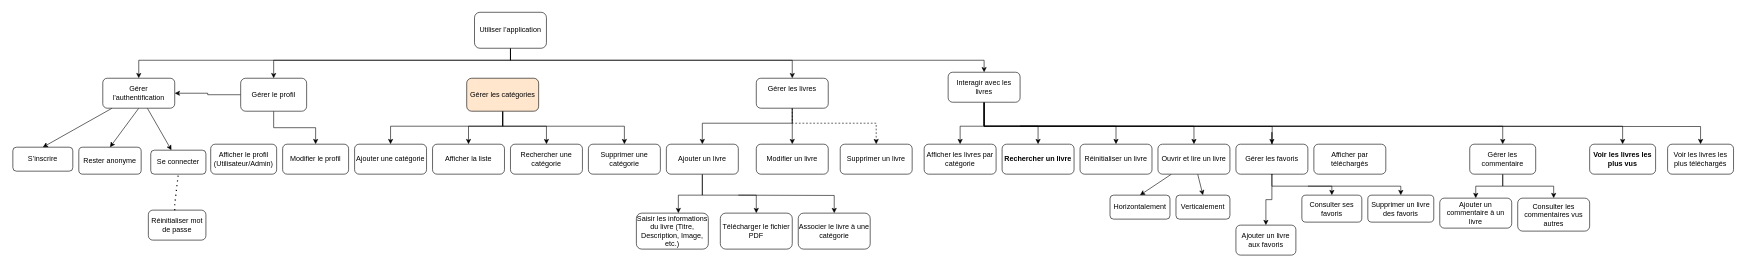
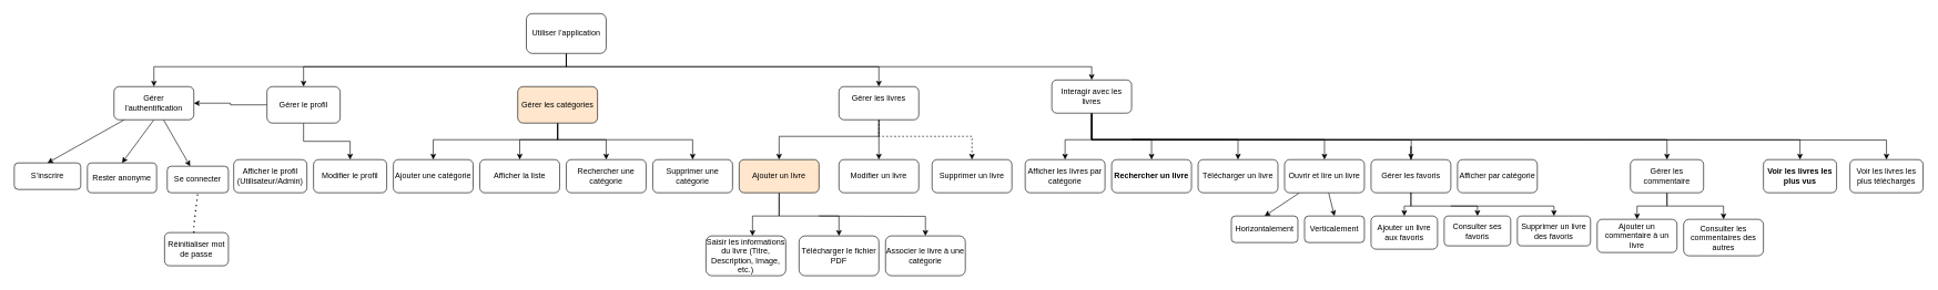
  <mxCell id="0" />
  <mxCell id="1" parent="0" />
  <mxCell id="2" style="edgeStyle=orthogonalEdgeStyle;rounded=0;orthogonalLoop=1;jettySize=auto;html=1;exitX=0.5;exitY=1;exitDx=0;exitDy=0;entryX=0.5;entryY=0;entryDx=0;entryDy=0;" parent="1" source="5" target="9" edge="1"><mxGeometry relative="1" as="geometry"><Array as="points"><mxPoint x="1320" y="205" /><mxPoint x="1170" y="205" /></Array></mxGeometry></mxCell>
  <mxCell id="3" style="edgeStyle=orthogonalEdgeStyle;rounded=0;orthogonalLoop=1;jettySize=auto;html=1;" parent="1" source="5" target="21" edge="1"><mxGeometry relative="1" as="geometry" /></mxCell>
  <mxCell id="4" style="edgeStyle=orthogonalEdgeStyle;rounded=0;orthogonalLoop=1;jettySize=auto;html=1;dashed=1;" parent="1" source="5" target="20" edge="1"><mxGeometry relative="1" as="geometry"><Array as="points"><mxPoint x="1320" y="205" /><mxPoint x="1460" y="205" /></Array></mxGeometry></mxCell>
  <mxCell id="5" value="&#10;Gérer les livres&#10;&#10;" style="rounded=1;whiteSpace=wrap;html=1;" parent="1" vertex="1"><mxGeometry x="1260" y="130" width="120" height="50" as="geometry" /></mxCell>
  <mxCell id="6" style="edgeStyle=orthogonalEdgeStyle;rounded=0;orthogonalLoop=1;jettySize=auto;html=1;entryX=0.5;entryY=0;entryDx=0;entryDy=0;" parent="1" source="9" edge="1"><mxGeometry relative="1" as="geometry"><mxPoint x="1130" y="355" as="targetPoint" /><Array as="points"><mxPoint x="1170" y="325" /><mxPoint x="1130" y="325" /></Array></mxGeometry></mxCell>
  <mxCell id="7" style="edgeStyle=orthogonalEdgeStyle;rounded=0;orthogonalLoop=1;jettySize=auto;html=1;entryX=0.5;entryY=0;entryDx=0;entryDy=0;" parent="1" source="9" target="10" edge="1"><mxGeometry relative="1" as="geometry"><Array as="points"><mxPoint x="1170" y="325" /><mxPoint x="1260" y="325" /></Array></mxGeometry></mxCell>
  <mxCell id="8" style="edgeStyle=orthogonalEdgeStyle;rounded=0;orthogonalLoop=1;jettySize=auto;html=1;entryX=0.5;entryY=0;entryDx=0;entryDy=0;" parent="1" target="24" edge="1"><mxGeometry relative="1" as="geometry"><mxPoint x="1230" y="325" as="sourcePoint" /><mxPoint x="1390" y="405" as="targetPoint" /></mxGeometry></mxCell>
- <mxCell id="9" value="Ajouter un livre" style="rounded=1;whiteSpace=wrap;html=1;" parent="1" vertex="1"><mxGeometry x="1110" y="240" width="120" height="50" as="geometry" /></mxCell>
+ <mxCell id="9" value="Ajouter un livre" style="rounded=1;whiteSpace=wrap;html=1;fillColor=#ffe6cc;" parent="1" vertex="1"><mxGeometry x="1110" y="240" width="120" height="50" as="geometry" /></mxCell>
  <mxCell id="10" value="Télécharger le fichier PDF" style="rounded=1;whiteSpace=wrap;html=1;" parent="1" vertex="1"><mxGeometry x="1200" y="355" width="120" height="60" as="geometry" /></mxCell>
  <mxCell id="11" style="edgeStyle=orthogonalEdgeStyle;rounded=0;orthogonalLoop=1;jettySize=auto;html=1;entryX=0.5;entryY=0;entryDx=0;entryDy=0;" edge="1" parent="1" source="19" target="23"><mxGeometry relative="1" as="geometry"><Array as="points"><mxPoint x="1640" y="210" /><mxPoint x="1600" y="210" /></Array></mxGeometry></mxCell>
  <mxCell id="12" style="edgeStyle=orthogonalEdgeStyle;rounded=0;orthogonalLoop=1;jettySize=auto;html=1;entryX=0.5;entryY=0;entryDx=0;entryDy=0;" edge="1" parent="1" source="19" target="22"><mxGeometry relative="1" as="geometry"><Array as="points"><mxPoint x="1640" y="210" /><mxPoint x="1730" y="210" /></Array></mxGeometry></mxCell>
  <mxCell id="13" style="edgeStyle=orthogonalEdgeStyle;rounded=0;orthogonalLoop=1;jettySize=auto;html=1;" edge="1" parent="1" source="19" target="31"><mxGeometry relative="1" as="geometry"><Array as="points"><mxPoint x="1640" y="210" /><mxPoint x="1860" y="210" /></Array></mxGeometry></mxCell>
  <mxCell id="14" style="edgeStyle=orthogonalEdgeStyle;rounded=0;orthogonalLoop=1;jettySize=auto;html=1;" edge="1" parent="1" source="19" target="28"><mxGeometry relative="1" as="geometry"><Array as="points"><mxPoint x="1640" y="210" /><mxPoint x="1990" y="210" /></Array></mxGeometry></mxCell>
  <mxCell id="15" style="edgeStyle=orthogonalEdgeStyle;rounded=0;orthogonalLoop=1;jettySize=auto;html=1;" edge="1" parent="1"><mxGeometry relative="1" as="geometry"><mxPoint x="1700" y="210" as="sourcePoint" /><mxPoint x="2120" y="292.5" as="targetPoint" /></mxGeometry></mxCell>
  <mxCell id="16" style="edgeStyle=orthogonalEdgeStyle;rounded=0;orthogonalLoop=1;jettySize=auto;html=1;entryX=0.5;entryY=0;entryDx=0;entryDy=0;" edge="1" parent="1" source="19" target="39"><mxGeometry relative="1" as="geometry"><Array as="points"><mxPoint x="1640" y="210" /><mxPoint x="2505" y="210" /></Array></mxGeometry></mxCell>
  <mxCell id="17" style="edgeStyle=orthogonalEdgeStyle;rounded=0;orthogonalLoop=1;jettySize=auto;html=1;entryX=0.5;entryY=0;entryDx=0;entryDy=0;" edge="1" parent="1"><mxGeometry relative="1" as="geometry"><mxPoint x="1700" y="145" as="sourcePoint" /><mxPoint x="2705" y="240" as="targetPoint" /><Array as="points"><mxPoint x="1640" y="145" /><mxPoint x="1640" y="210" /><mxPoint x="2705" y="210" /></Array></mxGeometry></mxCell>
  <mxCell id="18" style="edgeStyle=orthogonalEdgeStyle;rounded=0;orthogonalLoop=1;jettySize=auto;html=1;entryX=0.5;entryY=0;entryDx=0;entryDy=0;" edge="1" parent="1" target="59"><mxGeometry relative="1" as="geometry"><mxPoint x="1700" y="210" as="sourcePoint" /><mxPoint x="2835" y="305" as="targetPoint" /></mxGeometry></mxCell>
  <mxCell id="19" value="Interagir avec les livres" style="rounded=1;whiteSpace=wrap;html=1;" parent="1" vertex="1"><mxGeometry x="1580" y="120" width="120" height="50" as="geometry" /></mxCell>
  <mxCell id="20" value="Supprimer un livre" style="rounded=1;whiteSpace=wrap;html=1;" parent="1" vertex="1"><mxGeometry x="1400" y="240" width="120" height="50" as="geometry" /></mxCell>
  <mxCell id="21" value="Modifier un livre" style="rounded=1;whiteSpace=wrap;html=1;" parent="1" vertex="1"><mxGeometry x="1260" y="240" width="120" height="50" as="geometry" /></mxCell>
  <mxCell id="22" value="&lt;strong data-end=&quot;1040&quot; data-start=&quot;1017&quot;&gt;Rechercher un livre&lt;/strong&gt;" style="rounded=1;whiteSpace=wrap;html=1;" parent="1" vertex="1"><mxGeometry x="1670" y="240" width="120" height="50" as="geometry" /></mxCell>
  <mxCell id="23" value="Afficher les livres par catégorie" style="rounded=1;whiteSpace=wrap;html=1;" parent="1" vertex="1"><mxGeometry x="1540" y="240" width="120" height="50" as="geometry" /></mxCell>
  <mxCell id="24" value="Associer le livre à une catégorie" style="rounded=1;whiteSpace=wrap;html=1;" parent="1" vertex="1"><mxGeometry x="1330" y="355" width="120" height="60" as="geometry" /></mxCell>
  <mxCell id="25" value="Saisir les informations du livre (Titre, Description, Image, etc.)" style="rounded=1;whiteSpace=wrap;html=1;" parent="1" vertex="1"><mxGeometry x="1060" y="355" width="120" height="60" as="geometry" /></mxCell>
  <mxCell id="26" style="rounded=0;orthogonalLoop=1;jettySize=auto;html=1;entryX=0.5;entryY=0;entryDx=0;entryDy=0;" edge="1" parent="1" source="28" target="29"><mxGeometry relative="1" as="geometry" /></mxCell>
  <mxCell id="27" style="rounded=0;orthogonalLoop=1;jettySize=auto;html=1;entryX=0.5;entryY=0;entryDx=0;entryDy=0;" edge="1" parent="1" source="28" target="30"><mxGeometry relative="1" as="geometry" /></mxCell>
  <mxCell id="28" value="Ouvrir et lire un livre" style="rounded=1;whiteSpace=wrap;html=1;" parent="1" vertex="1"><mxGeometry x="1930" y="240" width="120" height="50" as="geometry" /></mxCell>
  <mxCell id="29" value="Horizontalement" style="rounded=1;whiteSpace=wrap;html=1;" parent="1" vertex="1"><mxGeometry x="1850" y="325" width="100" height="40" as="geometry" /></mxCell>
  <mxCell id="30" value="Verticalement" style="rounded=1;whiteSpace=wrap;html=1;" parent="1" vertex="1"><mxGeometry x="1960" y="325" width="90" height="40" as="geometry" /></mxCell>
- <mxCell id="31" value="Réinitialiser un livre" style="rounded=1;whiteSpace=wrap;html=1;" parent="1" vertex="1"><mxGeometry x="1800" y="240" width="120" height="50" as="geometry" /></mxCell>
+ <mxCell id="31" value="Télécharger un livre" style="rounded=1;whiteSpace=wrap;html=1;" parent="1" vertex="1"><mxGeometry x="1800" y="240" width="120" height="50" as="geometry" /></mxCell>
  <mxCell id="32" style="edgeStyle=orthogonalEdgeStyle;rounded=0;orthogonalLoop=1;jettySize=auto;html=1;" edge="1" parent="1" source="36"><mxGeometry relative="1" as="geometry"><mxPoint x="2120" y="240" as="targetPoint" /></mxGeometry></mxCell>
  <mxCell id="33" style="edgeStyle=orthogonalEdgeStyle;rounded=0;orthogonalLoop=1;jettySize=auto;html=1;entryX=0.5;entryY=0;entryDx=0;entryDy=0;" edge="1" parent="1" source="36" target="41"><mxGeometry relative="1" as="geometry" /></mxCell>
  <mxCell id="34" style="edgeStyle=orthogonalEdgeStyle;rounded=0;orthogonalLoop=1;jettySize=auto;html=1;entryX=0.5;entryY=0;entryDx=0;entryDy=0;" edge="1" parent="1" source="36" target="42"><mxGeometry relative="1" as="geometry"><Array as="points"><mxPoint x="2120" y="310" /><mxPoint x="2220" y="310" /></Array></mxGeometry></mxCell>
  <mxCell id="35" style="edgeStyle=orthogonalEdgeStyle;rounded=0;orthogonalLoop=1;jettySize=auto;html=1;entryX=0.5;entryY=0;entryDx=0;entryDy=0;" edge="1" parent="1" target="40"><mxGeometry relative="1" as="geometry"><mxPoint x="2180" y="310" as="sourcePoint" /><mxPoint x="2335" y="370" as="targetPoint" /><Array as="points"><mxPoint x="2335" y="310" /></Array></mxGeometry></mxCell>
  <mxCell id="36" value="Gérer les favoris" style="rounded=1;whiteSpace=wrap;html=1;" parent="1" vertex="1"><mxGeometry x="2060" y="240" width="120" height="50" as="geometry" /></mxCell>
  <mxCell id="37" value="" style="edgeStyle=orthogonalEdgeStyle;rounded=0;orthogonalLoop=1;jettySize=auto;html=1;" edge="1" parent="1" source="39" target="44"><mxGeometry relative="1" as="geometry" /></mxCell>
  <mxCell id="38" style="edgeStyle=orthogonalEdgeStyle;rounded=0;orthogonalLoop=1;jettySize=auto;html=1;entryX=0.5;entryY=0;entryDx=0;entryDy=0;" edge="1" parent="1" source="39" target="43"><mxGeometry relative="1" as="geometry" /></mxCell>
  <mxCell id="39" value="Gérer les commentaire" style="rounded=1;whiteSpace=wrap;html=1;" parent="1" vertex="1"><mxGeometry x="2450" y="240" width="110" height="50" as="geometry" /></mxCell>
  <mxCell id="40" value="Supprimer un livre des favoris" style="rounded=1;whiteSpace=wrap;html=1;" parent="1" vertex="1"><mxGeometry x="2280" y="325" width="110" height="45" as="geometry" /></mxCell>
- <mxCell id="41" value="Ajouter un livre aux favoris" style="rounded=1;whiteSpace=wrap;html=1;" parent="1" vertex="1"><mxGeometry x="2060" y="375" width="100" height="50" as="geometry" /></mxCell>
+ <mxCell id="41" value="Ajouter un livre aux favoris" style="rounded=1;whiteSpace=wrap;html=1;" parent="1" vertex="1"><mxGeometry x="2060" y="325" width="100" height="50" as="geometry" /></mxCell>
  <mxCell id="42" value="Consulter ses favoris" style="rounded=1;whiteSpace=wrap;html=1;" parent="1" vertex="1"><mxGeometry x="2170" y="325" width="100" height="45" as="geometry" /></mxCell>
- <mxCell id="43" value="Consulter les commentaires vus autres" style="rounded=1;whiteSpace=wrap;html=1;" parent="1" vertex="1"><mxGeometry x="2530" y="330" width="120" height="55" as="geometry" /></mxCell>
+ <mxCell id="43" value="Consulter les commentaires des autres" style="rounded=1;whiteSpace=wrap;html=1;" parent="1" vertex="1"><mxGeometry x="2530" y="330" width="120" height="55" as="geometry" /></mxCell>
  <mxCell id="44" value="Ajouter un commentaire à un livre" style="rounded=1;whiteSpace=wrap;html=1;" parent="1" vertex="1"><mxGeometry x="2400" y="330" width="120" height="50" as="geometry" /></mxCell>
- <mxCell id="45" value="Afficher par téléchargés" style="rounded=1;whiteSpace=wrap;html=1;" parent="1" vertex="1"><mxGeometry x="2190" y="240" width="120" height="50" as="geometry" /></mxCell>
+ <mxCell id="45" value="Afficher par catégorie" style="rounded=1;whiteSpace=wrap;html=1;" parent="1" vertex="1"><mxGeometry x="2190" y="240" width="120" height="50" as="geometry" /></mxCell>
  <mxCell id="46" value="&lt;strong data-end=&quot;575&quot; data-start=&quot;543&quot;&gt;Voir les livres les plus vus&lt;/strong&gt;" style="rounded=1;whiteSpace=wrap;html=1;" parent="1" vertex="1"><mxGeometry x="2650" y="240" width="110" height="50" as="geometry" /></mxCell>
  <mxCell id="47" value="Se connecter" style="rounded=1;whiteSpace=wrap;html=1;" parent="1" vertex="1"><mxGeometry x="250" y="250" width="92" height="40" as="geometry" /></mxCell>
  <mxCell id="48" value="S’inscrire" style="rounded=1;whiteSpace=wrap;html=1;" parent="1" vertex="1"><mxGeometry x="20" y="245" width="100" height="40" as="geometry" /></mxCell>
  <mxCell id="49" style="rounded=0;orthogonalLoop=1;jettySize=auto;html=1;" parent="1" source="52" target="47" edge="1"><mxGeometry relative="1" as="geometry" /></mxCell>
  <mxCell id="50" style="rounded=0;orthogonalLoop=1;jettySize=auto;html=1;entryX=0.5;entryY=0;entryDx=0;entryDy=0;" parent="1" source="52" target="48" edge="1"><mxGeometry relative="1" as="geometry" /></mxCell>
  <mxCell id="51" style="rounded=0;orthogonalLoop=1;jettySize=auto;html=1;exitX=0.5;exitY=1;exitDx=0;exitDy=0;entryX=0.5;entryY=0;entryDx=0;entryDy=0;" edge="1" parent="1" source="52" target="75"><mxGeometry relative="1" as="geometry" /></mxCell>
  <mxCell id="52" value="Gérer l’authentification" style="rounded=1;whiteSpace=wrap;html=1;" parent="1" vertex="1"><mxGeometry x="170" y="130" width="120" height="50" as="geometry" /></mxCell>
  <mxCell id="53" value="Réinitialiser mot de passe" style="rounded=1;whiteSpace=wrap;html=1;" parent="1" vertex="1"><mxGeometry x="246" y="350" width="96" height="50" as="geometry" /></mxCell>
  <mxCell id="54" value="Modifier le profil" style="rounded=1;whiteSpace=wrap;html=1;" parent="1" vertex="1"><mxGeometry x="470" y="240" width="110" height="50" as="geometry" /></mxCell>
  <mxCell id="55" value="Afficher le profil (Utilisateur/Admin)" style="rounded=1;whiteSpace=wrap;html=1;" parent="1" vertex="1"><mxGeometry x="350" y="240" width="110" height="50" as="geometry" /></mxCell>
  <mxCell id="56" style="edgeStyle=orthogonalEdgeStyle;rounded=0;orthogonalLoop=1;jettySize=auto;html=1;" parent="1" source="58" target="52" edge="1"><mxGeometry relative="1" as="geometry" /></mxCell>
  <mxCell id="57" style="edgeStyle=orthogonalEdgeStyle;rounded=0;orthogonalLoop=1;jettySize=auto;html=1;" parent="1" source="58" target="54" edge="1"><mxGeometry relative="1" as="geometry" /></mxCell>
  <mxCell id="58" value="Gérer le profil" style="rounded=1;whiteSpace=wrap;html=1;" parent="1" vertex="1"><mxGeometry x="400" y="130" width="110" height="55" as="geometry" /></mxCell>
  <mxCell id="59" value="Voir les livres les plus téléchargés" style="rounded=1;whiteSpace=wrap;html=1;" parent="1" vertex="1"><mxGeometry x="2780" y="240" width="110" height="50" as="geometry" /></mxCell>
  <mxCell id="60" style="edgeStyle=orthogonalEdgeStyle;rounded=0;orthogonalLoop=1;jettySize=auto;html=1;entryX=0.5;entryY=0;entryDx=0;entryDy=0;" edge="1" parent="1" source="64" target="52"><mxGeometry relative="1" as="geometry"><Array as="points"><mxPoint x="850" y="100" /><mxPoint x="230" y="100" /></Array></mxGeometry></mxCell>
  <mxCell id="61" style="edgeStyle=orthogonalEdgeStyle;rounded=0;orthogonalLoop=1;jettySize=auto;html=1;entryX=0.5;entryY=0;entryDx=0;entryDy=0;" edge="1" parent="1" source="64" target="58"><mxGeometry relative="1" as="geometry"><Array as="points"><mxPoint x="850" y="100" /><mxPoint x="455" y="100" /></Array></mxGeometry></mxCell>
  <mxCell id="62" style="edgeStyle=orthogonalEdgeStyle;rounded=0;orthogonalLoop=1;jettySize=auto;html=1;entryX=0.5;entryY=0;entryDx=0;entryDy=0;" edge="1" parent="1" source="64" target="5"><mxGeometry relative="1" as="geometry"><Array as="points"><mxPoint x="850" y="100" /><mxPoint x="1320" y="100" /></Array></mxGeometry></mxCell>
  <mxCell id="63" style="edgeStyle=orthogonalEdgeStyle;rounded=0;orthogonalLoop=1;jettySize=auto;html=1;" edge="1" parent="1" source="64" target="19"><mxGeometry relative="1" as="geometry"><Array as="points"><mxPoint x="850" y="100" /><mxPoint x="1640" y="100" /></Array></mxGeometry></mxCell>
  <mxCell id="64" value="Utiliser l’application" style="rounded=1;whiteSpace=wrap;html=1;" parent="1" vertex="1"><mxGeometry x="790" y="20" width="120" height="60" as="geometry" /></mxCell>
  <mxCell id="65" style="edgeStyle=orthogonalEdgeStyle;rounded=0;orthogonalLoop=1;jettySize=auto;html=1;entryX=0.5;entryY=0;entryDx=0;entryDy=0;" parent="1" source="69" target="71" edge="1"><mxGeometry relative="1" as="geometry"><Array as="points"><mxPoint x="837" y="210" /><mxPoint x="650" y="210" /></Array></mxGeometry></mxCell>
  <mxCell id="66" style="edgeStyle=orthogonalEdgeStyle;rounded=0;orthogonalLoop=1;jettySize=auto;html=1;entryX=0.5;entryY=0;entryDx=0;entryDy=0;" parent="1" source="69" target="73" edge="1"><mxGeometry relative="1" as="geometry"><Array as="points"><mxPoint x="837" y="210" /><mxPoint x="780" y="210" /></Array></mxGeometry></mxCell>
  <mxCell id="67" style="edgeStyle=orthogonalEdgeStyle;rounded=0;orthogonalLoop=1;jettySize=auto;html=1;entryX=0.5;entryY=0;entryDx=0;entryDy=0;" parent="1" source="69" target="72" edge="1"><mxGeometry relative="1" as="geometry"><Array as="points"><mxPoint x="837" y="210" /><mxPoint x="910" y="210" /></Array></mxGeometry></mxCell>
  <mxCell id="68" style="edgeStyle=orthogonalEdgeStyle;rounded=0;orthogonalLoop=1;jettySize=auto;html=1;entryX=0.5;entryY=0;entryDx=0;entryDy=0;" parent="1" source="69" target="70" edge="1"><mxGeometry relative="1" as="geometry"><Array as="points"><mxPoint x="837" y="210" /><mxPoint x="1040" y="210" /></Array></mxGeometry></mxCell>
  <mxCell id="69" value="Gérer les catégories" style="rounded=1;whiteSpace=wrap;html=1;fillColor=#ffe6cc;" parent="1" vertex="1"><mxGeometry x="777" y="130" width="120" height="55" as="geometry" /></mxCell>
  <mxCell id="70" value="Supprimer une catégorie" style="rounded=1;whiteSpace=wrap;html=1;" parent="1" vertex="1"><mxGeometry x="980" y="240" width="120" height="50" as="geometry" /></mxCell>
  <mxCell id="71" value="Ajouter une catégorie" style="rounded=1;whiteSpace=wrap;html=1;" parent="1" vertex="1"><mxGeometry x="590" y="240" width="120" height="50" as="geometry" /></mxCell>
  <mxCell id="72" value="Rechercher une catégorie" style="rounded=1;whiteSpace=wrap;html=1;" parent="1" vertex="1"><mxGeometry x="850" y="240" width="120" height="50" as="geometry" /></mxCell>
  <mxCell id="73" value="Afficher la liste" style="rounded=1;whiteSpace=wrap;html=1;" parent="1" vertex="1"><mxGeometry x="720" y="240" width="120" height="50" as="geometry" /></mxCell>
  <mxCell id="74" value="" style="endArrow=none;dashed=1;html=1;dashPattern=1 3;strokeWidth=2;rounded=0;entryX=0.5;entryY=1;entryDx=0;entryDy=0;" edge="1" parent="1" target="47"><mxGeometry width="50" height="50" relative="1" as="geometry"><mxPoint x="290" y="350" as="sourcePoint" /><mxPoint x="319" y="290" as="targetPoint" /><Array as="points"><mxPoint x="290" y="340" /></Array></mxGeometry></mxCell>
  <mxCell id="75" value="Rester anonyme" style="rounded=1;whiteSpace=wrap;html=1;" vertex="1" parent="1"><mxGeometry x="130" y="245" width="104" height="45" as="geometry" /></mxCell>
